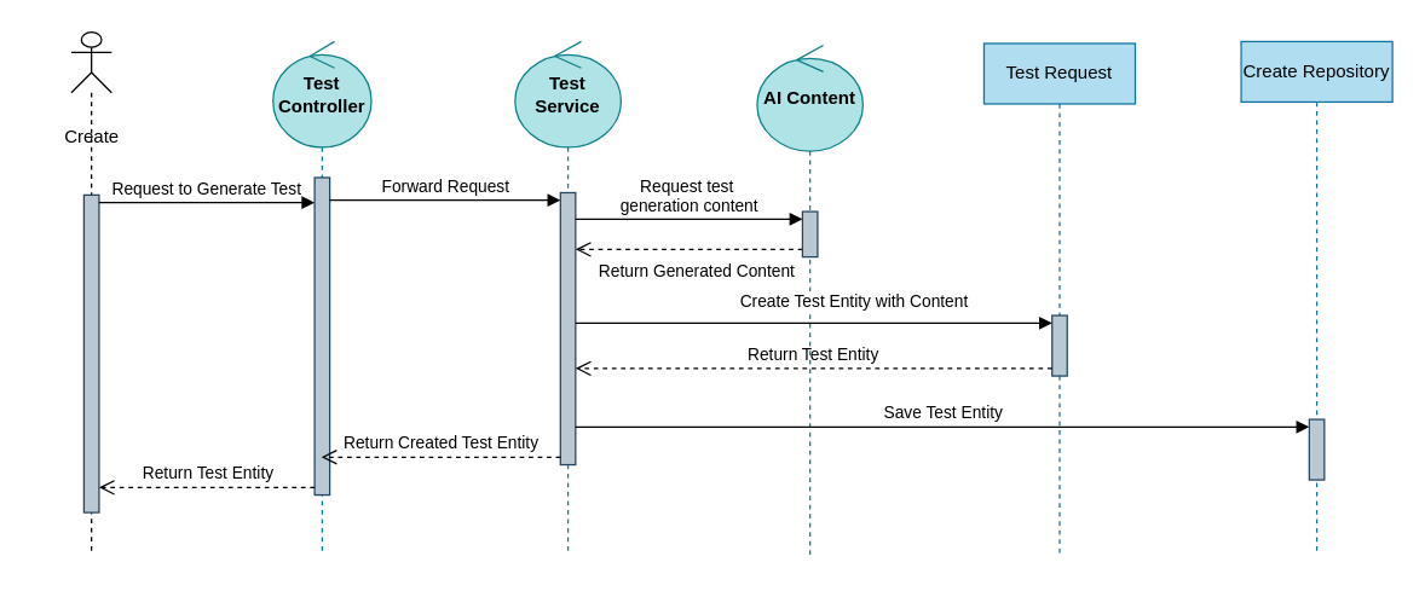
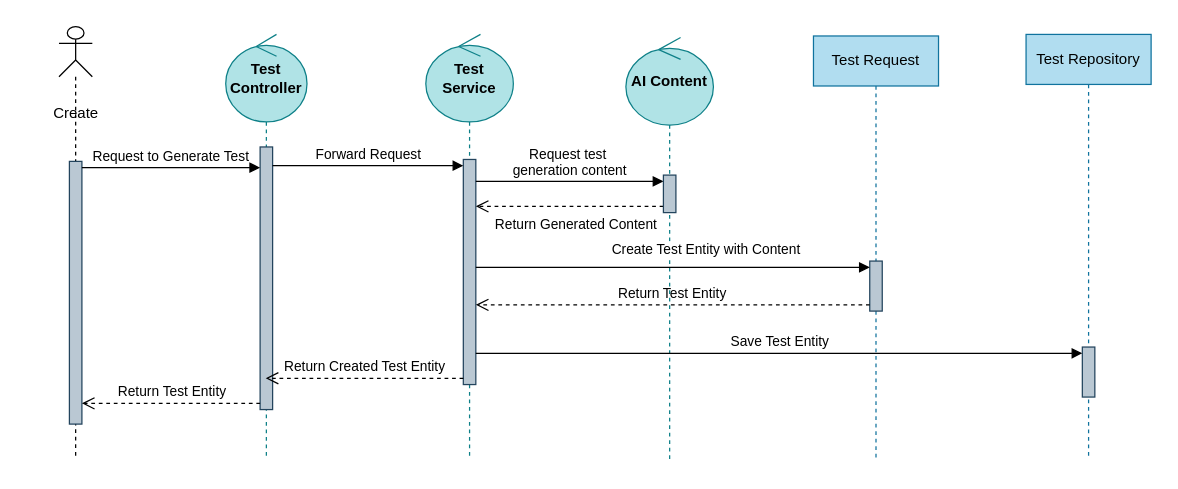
  <mxCell id="0" />
  <mxCell id="1" parent="0" />
  <mxCell id="2" value="" style="group" parent="1" vertex="1" connectable="0"><mxGeometry x="20" y="32" width="80" height="335" as="geometry" /></mxCell>
  <mxCell id="3" value="" style="shape=umlLifeline;perimeter=lifelinePerimeter;whiteSpace=wrap;html=1;container=1;dropTarget=0;collapsible=0;recursiveResize=0;outlineConnect=0;portConstraint=eastwest;newEdgeStyle={&quot;curved&quot;:0,&quot;rounded&quot;:0};participant=umlActor;" parent="2" vertex="1"><mxGeometry x="26.667" y="-11.167" width="26.667" height="346.167" as="geometry" /></mxCell>
  <mxCell id="4" value="Create" style="text;html=1;align=center;verticalAlign=middle;resizable=0;points=[];autosize=1;strokeColor=none;fillColor=none;" parent="2" vertex="1"><mxGeometry x="10" y="43.222" width="60" height="30" as="geometry" /></mxCell>
  <mxCell id="5" value="" style="html=1;points=[[0,0,0,0,5],[0,1,0,0,-5],[1,0,0,0,5],[1,1,0,0,-5]];perimeter=orthogonalPerimeter;outlineConnect=0;targetShapes=umlLifeline;portConstraint=eastwest;newEdgeStyle={&quot;curved&quot;:0,&quot;rounded&quot;:0};fillColor=#bac8d3;strokeColor=#23445d;" parent="2" vertex="1"><mxGeometry x="35" y="96.525" width="10" height="210.085" as="geometry" /></mxCell>
  <mxCell id="6" value="&lt;b&gt;Test Controller&lt;/b&gt;" style="shape=umlLifeline;perimeter=lifelinePerimeter;whiteSpace=wrap;html=1;container=1;dropTarget=0;collapsible=0;recursiveResize=0;outlineConnect=0;portConstraint=eastwest;newEdgeStyle={&quot;curved&quot;:0,&quot;rounded&quot;:0};participant=umlControl;size=70;fillColor=#b0e3e6;strokeColor=#0e8088;" parent="1" vertex="1"><mxGeometry x="180" y="27" width="65" height="340" as="geometry" /></mxCell>
  <mxCell id="7" value="" style="html=1;points=[[0,0,0,0,5],[0,1,0,0,-5],[1,0,0,0,5],[1,1,0,0,-5]];perimeter=orthogonalPerimeter;outlineConnect=0;targetShapes=umlLifeline;portConstraint=eastwest;newEdgeStyle={&quot;curved&quot;:0,&quot;rounded&quot;:0};fillColor=#bac8d3;strokeColor=#23445d;" parent="6" vertex="1"><mxGeometry x="27.5" y="90" width="10" height="210" as="geometry" /></mxCell>
  <mxCell id="8" value="&lt;b&gt;Test Service&lt;/b&gt;" style="shape=umlLifeline;perimeter=lifelinePerimeter;whiteSpace=wrap;html=1;container=1;dropTarget=0;collapsible=0;recursiveResize=0;outlineConnect=0;portConstraint=eastwest;newEdgeStyle={&quot;curved&quot;:0,&quot;rounded&quot;:0};participant=umlControl;size=70;fillColor=#b0e3e6;strokeColor=#0e8088;" parent="1" vertex="1"><mxGeometry x="340" y="27" width="70" height="340" as="geometry" /></mxCell>
  <mxCell id="9" value="" style="html=1;points=[[0,0,0,0,5],[0,1,0,0,-5],[1,0,0,0,5],[1,1,0,0,-5]];perimeter=orthogonalPerimeter;outlineConnect=0;targetShapes=umlLifeline;portConstraint=eastwest;newEdgeStyle={&quot;curved&quot;:0,&quot;rounded&quot;:0};fillColor=#bac8d3;strokeColor=#23445d;" parent="8" vertex="1"><mxGeometry x="30" y="100" width="10" height="180" as="geometry" /></mxCell>
  <mxCell id="10" value="Test Request" style="shape=umlLifeline;perimeter=lifelinePerimeter;whiteSpace=wrap;html=1;container=1;dropTarget=0;collapsible=0;recursiveResize=0;outlineConnect=0;portConstraint=eastwest;newEdgeStyle={&quot;curved&quot;:0,&quot;rounded&quot;:0};fillColor=#b1ddf0;strokeColor=#10739e;" parent="1" vertex="1"><mxGeometry x="650" y="28.25" width="100" height="340" as="geometry" /></mxCell>
  <mxCell id="11" value="" style="html=1;points=[[0,0,0,0,5],[0,1,0,0,-5],[1,0,0,0,5],[1,1,0,0,-5]];perimeter=orthogonalPerimeter;outlineConnect=0;targetShapes=umlLifeline;portConstraint=eastwest;newEdgeStyle={&quot;curved&quot;:0,&quot;rounded&quot;:0};fillColor=#bac8d3;strokeColor=#23445d;" parent="10" vertex="1"><mxGeometry x="45" y="180" width="10" height="40" as="geometry" /></mxCell>
  <mxCell id="12" value="Request to Generate Test" style="html=1;verticalAlign=bottom;endArrow=block;curved=0;rounded=0;exitX=1;exitY=0;exitDx=0;exitDy=5;exitPerimeter=0;" parent="1" source="5" target="7" edge="1"><mxGeometry width="80" relative="1" as="geometry"><mxPoint x="65" y="140.5" as="sourcePoint" /><mxPoint x="212" y="140.5" as="targetPoint" /></mxGeometry></mxCell>
  <mxCell id="13" value="Request test&amp;nbsp;&lt;div&gt;generation content&lt;/div&gt;" style="html=1;verticalAlign=bottom;endArrow=block;curved=0;rounded=0;entryX=0;entryY=0;entryDx=0;entryDy=5;entryPerimeter=0;" parent="1" source="9" target="19" edge="1"><mxGeometry width="80" relative="1" as="geometry"><mxPoint x="420" y="127" as="sourcePoint" /><mxPoint x="370" y="181" as="targetPoint" /></mxGeometry></mxCell>
  <mxCell id="14" value="Return Test Entity" style="html=1;verticalAlign=bottom;endArrow=open;dashed=1;endSize=8;curved=0;rounded=0;exitX=0;exitY=1;exitDx=0;exitDy=-5;exitPerimeter=0;" parent="1" source="11" target="9" edge="1"><mxGeometry relative="1" as="geometry"><mxPoint x="669.5" y="213" as="sourcePoint" /><mxPoint x="519.5" y="213" as="targetPoint" /></mxGeometry></mxCell>
  <mxCell id="15" value="Return Generated Content" style="html=1;verticalAlign=bottom;endArrow=open;dashed=1;endSize=8;curved=0;rounded=0;exitX=0;exitY=1;exitDx=0;exitDy=-5;exitPerimeter=0;" parent="1" source="19" target="9" edge="1"><mxGeometry x="-0.067" y="23" relative="1" as="geometry"><mxPoint x="610.5" y="347" as="sourcePoint" /><mxPoint x="460" y="347" as="targetPoint" /><mxPoint as="offset" /></mxGeometry></mxCell>
  <mxCell id="16" value="Return Created Test Entity" style="html=1;verticalAlign=bottom;endArrow=open;dashed=1;endSize=8;curved=0;rounded=0;exitX=0;exitY=1;exitDx=0;exitDy=-5;exitPerimeter=0;" parent="1" source="9" target="6" edge="1"><mxGeometry relative="1" as="geometry"><mxPoint x="390" y="247" as="sourcePoint" /><mxPoint x="230" y="247" as="targetPoint" /></mxGeometry></mxCell>
  <mxCell id="17" value="Return Test Entity" style="html=1;verticalAlign=bottom;endArrow=open;dashed=1;endSize=8;curved=0;rounded=0;exitX=0;exitY=1;exitDx=0;exitDy=-5;exitPerimeter=0;" parent="1" source="7" target="5" edge="1"><mxGeometry relative="1" as="geometry"><mxPoint x="280" y="387" as="sourcePoint" /><mxPoint x="130" y="387" as="targetPoint" /></mxGeometry></mxCell>
  <mxCell id="18" value="&lt;b&gt;AI Content&lt;/b&gt;" style="shape=umlLifeline;perimeter=lifelinePerimeter;whiteSpace=wrap;html=1;container=1;dropTarget=0;collapsible=0;recursiveResize=0;outlineConnect=0;portConstraint=eastwest;newEdgeStyle={&quot;curved&quot;:0,&quot;rounded&quot;:0};participant=umlControl;size=70;fillColor=#b0e3e6;strokeColor=#0e8088;" parent="1" vertex="1"><mxGeometry x="500" y="29.5" width="70" height="337.5" as="geometry" /></mxCell>
  <mxCell id="19" value="" style="html=1;points=[[0,0,0,0,5],[0,1,0,0,-5],[1,0,0,0,5],[1,1,0,0,-5]];perimeter=orthogonalPerimeter;outlineConnect=0;targetShapes=umlLifeline;portConstraint=eastwest;newEdgeStyle={&quot;curved&quot;:0,&quot;rounded&quot;:0};fillColor=#bac8d3;strokeColor=#23445d;" parent="18" vertex="1"><mxGeometry x="30" y="110" width="10" height="30" as="geometry" /></mxCell>
  <mxCell id="20" value="Forward Request" style="html=1;verticalAlign=bottom;endArrow=block;curved=0;rounded=0;entryX=0;entryY=0;entryDx=0;entryDy=5;entryPerimeter=0;" parent="1" source="7" target="9" edge="1"><mxGeometry width="80" relative="1" as="geometry"><mxPoint x="240" y="187" as="sourcePoint" /><mxPoint x="320" y="187" as="targetPoint" /></mxGeometry></mxCell>
  <mxCell id="21" value="Create Test Entity with Content" style="html=1;verticalAlign=bottom;endArrow=block;curved=0;rounded=0;entryX=0;entryY=0;entryDx=0;entryDy=5;entryPerimeter=0;" parent="1" source="9" target="11" edge="1"><mxGeometry x="0.169" y="5" width="80" relative="1" as="geometry"><mxPoint x="420" y="197" as="sourcePoint" /><mxPoint x="640" y="147" as="targetPoint" /><Array as="points" /><mxPoint as="offset" /></mxGeometry></mxCell>
- <mxCell id="22" value="Create Repository" style="shape=umlLifeline;perimeter=lifelinePerimeter;whiteSpace=wrap;html=1;container=1;dropTarget=0;collapsible=0;recursiveResize=0;outlineConnect=0;portConstraint=eastwest;newEdgeStyle={&quot;curved&quot;:0,&quot;rounded&quot;:0};fillColor=#b1ddf0;strokeColor=#10739e;" parent="1" vertex="1"><mxGeometry x="820" y="27" width="100" height="340" as="geometry" /></mxCell>
+ <mxCell id="22" value="Test Repository" style="shape=umlLifeline;perimeter=lifelinePerimeter;whiteSpace=wrap;html=1;container=1;dropTarget=0;collapsible=0;recursiveResize=0;outlineConnect=0;portConstraint=eastwest;newEdgeStyle={&quot;curved&quot;:0,&quot;rounded&quot;:0};fillColor=#b1ddf0;strokeColor=#10739e;" parent="1" vertex="1"><mxGeometry x="820" y="27" width="100" height="340" as="geometry" /></mxCell>
  <mxCell id="23" value="" style="html=1;points=[[0,0,0,0,5],[0,1,0,0,-5],[1,0,0,0,5],[1,1,0,0,-5]];perimeter=orthogonalPerimeter;outlineConnect=0;targetShapes=umlLifeline;portConstraint=eastwest;newEdgeStyle={&quot;curved&quot;:0,&quot;rounded&quot;:0};fillColor=#bac8d3;strokeColor=#23445d;" parent="22" vertex="1"><mxGeometry x="45" y="250" width="10" height="40" as="geometry" /></mxCell>
  <mxCell id="24" value="Save Test Entity" style="html=1;verticalAlign=bottom;endArrow=block;curved=0;rounded=0;entryX=0;entryY=0;entryDx=0;entryDy=5;entryPerimeter=0;" parent="1" source="9" target="23" edge="1"><mxGeometry width="80" relative="1" as="geometry"><mxPoint x="580" y="307" as="sourcePoint" /><mxPoint x="660" y="307" as="targetPoint" /></mxGeometry></mxCell>
